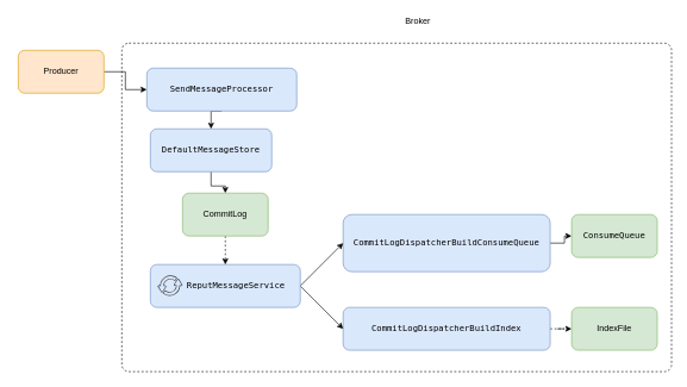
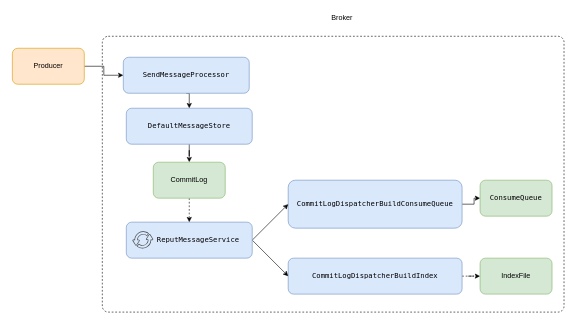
  <mxCell id="0" />
  <mxCell id="1" parent="0" />
  <mxCell id="2" value="" style="html=1;align=center;verticalAlign=top;rounded=1;absoluteArcSize=1;arcSize=20;dashed=1;" parent="1" vertex="1"><mxGeometry x="170" y="60" width="770" height="460" as="geometry" /></mxCell>
  <mxCell id="3" style="edgeStyle=orthogonalEdgeStyle;rounded=0;orthogonalLoop=1;jettySize=auto;html=1;entryX=0;entryY=0.5;entryDx=0;entryDy=0;" parent="1" source="4" target="20" edge="1"><mxGeometry relative="1" as="geometry" /></mxCell>
  <mxCell id="4" value="&lt;pre&gt;CommitLogDispatcherBuildConsumeQueue&lt;/pre&gt;" style="rounded=1;whiteSpace=wrap;html=1;fillColor=#dae8fc;strokeColor=#6c8ebf;" parent="1" vertex="1"><mxGeometry x="480" y="300" width="290" height="80" as="geometry" /></mxCell>
  <mxCell id="5" value="" style="edgeStyle=orthogonalEdgeStyle;rounded=0;orthogonalLoop=1;jettySize=auto;html=1;dashed=1;" parent="1" source="6" target="19" edge="1"><mxGeometry relative="1" as="geometry" /></mxCell>
  <mxCell id="6" value="&lt;pre&gt;&lt;pre&gt;CommitLogDispatcherBuildIndex&lt;/pre&gt;&lt;/pre&gt;" style="rounded=1;whiteSpace=wrap;html=1;fillColor=#dae8fc;strokeColor=#6c8ebf;" parent="1" vertex="1"><mxGeometry x="480" y="430" width="290" height="60" as="geometry" /></mxCell>
  <mxCell id="7" style="edgeStyle=orthogonalEdgeStyle;rounded=0;orthogonalLoop=1;jettySize=auto;html=1;exitX=0.5;exitY=1;exitDx=0;exitDy=0;" parent="1" source="8" target="15" edge="1"><mxGeometry relative="1" as="geometry" /></mxCell>
- <mxCell id="8" value="&lt;pre&gt;DefaultMessageStore&lt;/pre&gt;" style="rounded=1;whiteSpace=wrap;html=1;fillColor=#dae8fc;strokeColor=#6c8ebf;" parent="1" vertex="1"><mxGeometry x="210" y="180" width="170" height="60" as="geometry" /></mxCell>
+ <mxCell id="8" value="&lt;pre&gt;DefaultMessageStore&lt;/pre&gt;" style="rounded=1;whiteSpace=wrap;html=1;fillColor=#dae8fc;strokeColor=#6c8ebf;" parent="1" vertex="1"><mxGeometry x="210" y="180" width="210" height="60" as="geometry" /></mxCell>
  <mxCell id="9" style="rounded=0;orthogonalLoop=1;jettySize=auto;html=1;exitX=1;exitY=0.5;exitDx=0;exitDy=0;entryX=0;entryY=0.5;entryDx=0;entryDy=0;" parent="1" source="11" target="4" edge="1"><mxGeometry relative="1" as="geometry" /></mxCell>
  <mxCell id="10" style="rounded=0;orthogonalLoop=1;jettySize=auto;html=1;exitX=1;exitY=0.5;exitDx=0;exitDy=0;entryX=0;entryY=0.5;entryDx=0;entryDy=0;" parent="1" source="11" target="6" edge="1"><mxGeometry relative="1" as="geometry" /></mxCell>
  <mxCell id="11" value="&lt;pre&gt;&lt;pre&gt;&lt;br&gt;&lt;/pre&gt;&lt;/pre&gt;" style="rounded=1;whiteSpace=wrap;html=1;fillColor=#dae8fc;strokeColor=#6c8ebf;" parent="1" vertex="1"><mxGeometry x="210" y="370" width="210" height="60" as="geometry" /></mxCell>
  <mxCell id="12" style="edgeStyle=orthogonalEdgeStyle;rounded=0;orthogonalLoop=1;jettySize=auto;html=1;exitX=1;exitY=0.5;exitDx=0;exitDy=0;entryX=0;entryY=0.5;entryDx=0;entryDy=0;" parent="1" source="13" target="18" edge="1"><mxGeometry relative="1" as="geometry" /></mxCell>
- <mxCell id="13" value="Producer" style="rounded=1;whiteSpace=wrap;html=1;fillColor=#ffe6cc;strokeColor=#d79b00;" parent="1" vertex="1"><mxGeometry x="25" y="70" width="120" height="60" as="geometry" /></mxCell>
+ <mxCell id="13" value="Producer" style="rounded=1;whiteSpace=wrap;html=1;fillColor=#ffe6cc;strokeColor=#d79b00;" parent="1" vertex="1"><mxGeometry x="20" y="80" width="120" height="60" as="geometry" /></mxCell>
  <mxCell id="14" value="" style="edgeStyle=orthogonalEdgeStyle;rounded=0;orthogonalLoop=1;jettySize=auto;html=1;dashed=1;" parent="1" source="15" target="11" edge="1"><mxGeometry relative="1" as="geometry" /></mxCell>
  <mxCell id="15" value="CommitLog" style="rounded=1;whiteSpace=wrap;html=1;fillColor=#d5e8d4;strokeColor=#82b366;" parent="1" vertex="1"><mxGeometry x="255" y="270" width="120" height="60" as="geometry" /></mxCell>
- <mxCell id="16" value="Broker" style="text;html=1;strokeColor=none;fillColor=none;align=center;verticalAlign=middle;whiteSpace=wrap;rounded=0;" parent="1" vertex="1"><mxGeometry x="565" y="20" width="40" height="20" as="geometry" /></mxCell>
+ <mxCell id="16" value="Broker" style="text;html=1;strokeColor=none;fillColor=none;align=center;verticalAlign=middle;whiteSpace=wrap;rounded=0;" parent="1" vertex="1"><mxGeometry x="550" y="20" width="40" height="20" as="geometry" /></mxCell>
  <mxCell id="17" style="edgeStyle=orthogonalEdgeStyle;rounded=0;orthogonalLoop=1;jettySize=auto;html=1;exitX=0.5;exitY=1;exitDx=0;exitDy=0;entryX=0.5;entryY=0;entryDx=0;entryDy=0;" parent="1" source="18" target="8" edge="1"><mxGeometry relative="1" as="geometry" /></mxCell>
  <mxCell id="18" value="&lt;pre&gt;&lt;pre&gt;SendMessageProcessor&lt;/pre&gt;&lt;/pre&gt;" style="rounded=1;whiteSpace=wrap;html=1;fillColor=#dae8fc;strokeColor=#6c8ebf;" parent="1" vertex="1"><mxGeometry x="205" y="95" width="210" height="60" as="geometry" /></mxCell>
  <mxCell id="19" value="IndexFile" style="rounded=1;whiteSpace=wrap;html=1;fillColor=#d5e8d4;strokeColor=#82b366;" parent="1" vertex="1"><mxGeometry x="800" y="430" width="120" height="60" as="geometry" /></mxCell>
  <mxCell id="20" value="&lt;pre&gt;ConsumeQueue&lt;/pre&gt;" style="rounded=1;whiteSpace=wrap;html=1;fillColor=#d5e8d4;strokeColor=#82b366;" parent="1" vertex="1"><mxGeometry x="800" y="300" width="120" height="60" as="geometry" /></mxCell>
  <mxCell id="21" value="" style="sketch=0;pointerEvents=1;shadow=0;dashed=0;html=1;strokeColor=none;fillColor=#434445;aspect=fixed;labelPosition=center;verticalLabelPosition=bottom;verticalAlign=top;align=center;outlineConnect=0;shape=mxgraph.vvd.business_continuity_data_protection;" vertex="1" parent="1"><mxGeometry x="220.12" y="385" width="34.88" height="30" as="geometry" /></mxCell>
  <mxCell id="22" value="&lt;pre&gt;ReputMessageService&lt;/pre&gt;" style="text;html=1;strokeColor=none;fillColor=none;align=center;verticalAlign=middle;whiteSpace=wrap;rounded=0;" vertex="1" parent="1"><mxGeometry x="300" y="384" width="60" height="30" as="geometry" /></mxCell>
